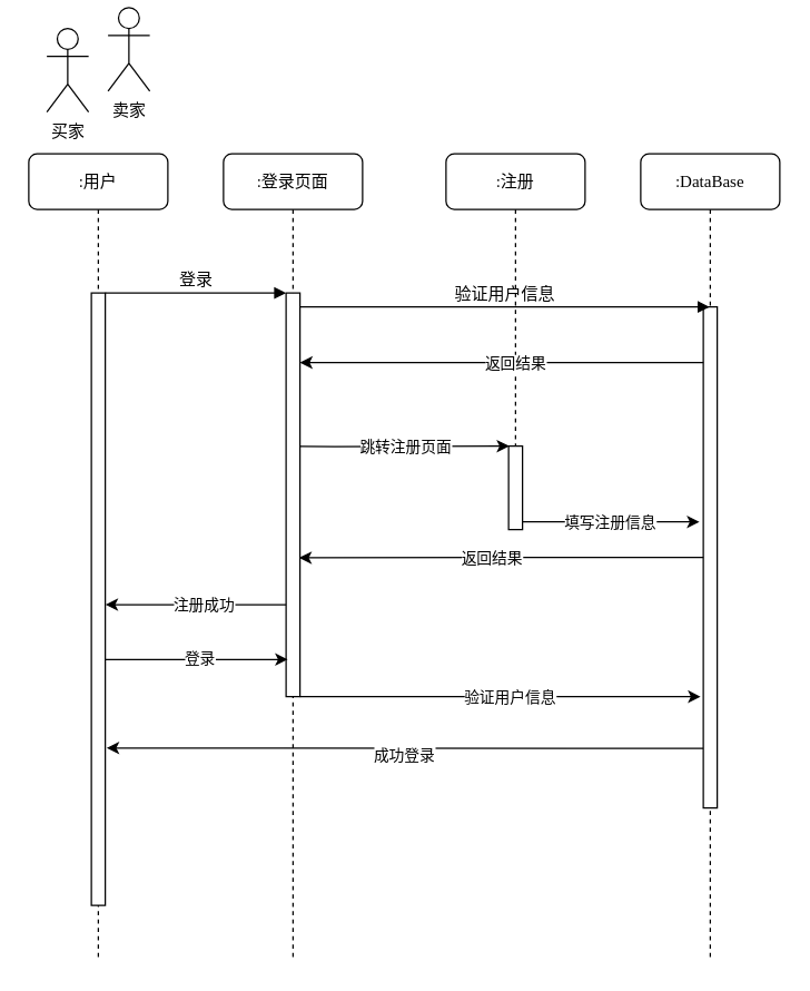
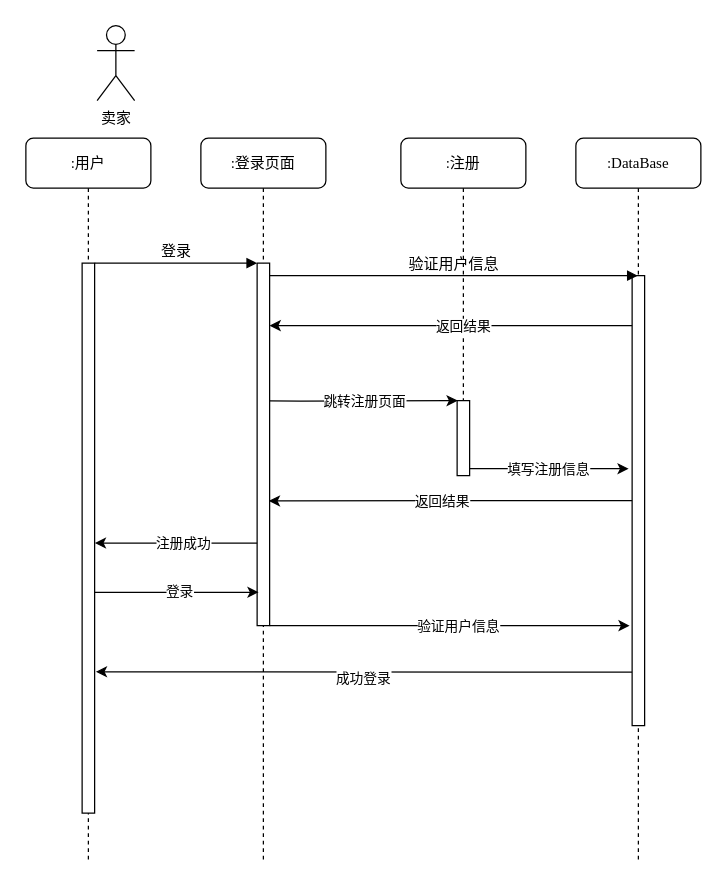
  <mxCell id="0" />
  <mxCell id="1" parent="0" />
  <mxCell id="2" value=":登录页面" style="shape=umlLifeline;perimeter=lifelinePerimeter;whiteSpace=wrap;html=1;container=1;collapsible=0;recursiveResize=0;outlineConnect=0;rounded=1;shadow=0;comic=0;labelBackgroundColor=none;strokeWidth=1;fontFamily=Verdana;fontSize=12;align=center;" vertex="1" parent="1"><mxGeometry x="160" y="110" width="100" height="580" as="geometry" /></mxCell>
  <mxCell id="3" value="" style="html=1;points=[];perimeter=orthogonalPerimeter;rounded=0;shadow=0;comic=0;labelBackgroundColor=none;strokeWidth=1;fontFamily=Verdana;fontSize=12;align=center;" vertex="1" parent="2"><mxGeometry x="45" y="100" width="10" height="290" as="geometry" /></mxCell>
  <mxCell id="4" value=":注册" style="shape=umlLifeline;perimeter=lifelinePerimeter;whiteSpace=wrap;html=1;container=1;collapsible=0;recursiveResize=0;outlineConnect=0;rounded=1;shadow=0;comic=0;labelBackgroundColor=none;strokeWidth=1;fontFamily=Verdana;fontSize=12;align=center;" vertex="1" parent="1"><mxGeometry x="320" y="110" width="100" height="270" as="geometry" /></mxCell>
  <mxCell id="5" value="" style="html=1;points=[];perimeter=orthogonalPerimeter;rounded=0;shadow=0;comic=0;labelBackgroundColor=none;strokeWidth=1;fontFamily=Verdana;fontSize=12;align=center;" vertex="1" parent="4"><mxGeometry x="45" y="210" width="10" height="60" as="geometry" /></mxCell>
  <mxCell id="6" value=":DataBase" style="shape=umlLifeline;perimeter=lifelinePerimeter;whiteSpace=wrap;html=1;container=1;collapsible=0;recursiveResize=0;outlineConnect=0;rounded=1;shadow=0;comic=0;labelBackgroundColor=none;strokeWidth=1;fontFamily=Verdana;fontSize=12;align=center;" vertex="1" parent="1"><mxGeometry x="460" y="110" width="100" height="580" as="geometry" /></mxCell>
  <mxCell id="7" value="" style="html=1;points=[];perimeter=orthogonalPerimeter;rounded=0;shadow=0;comic=0;labelBackgroundColor=none;strokeWidth=1;fontFamily=Verdana;fontSize=12;align=center;" vertex="1" parent="6"><mxGeometry x="45" y="110" width="10" height="360" as="geometry" /></mxCell>
  <mxCell id="8" value=":用户" style="shape=umlLifeline;perimeter=lifelinePerimeter;whiteSpace=wrap;html=1;container=1;collapsible=0;recursiveResize=0;outlineConnect=0;rounded=1;shadow=0;comic=0;labelBackgroundColor=none;strokeWidth=1;fontFamily=Verdana;fontSize=12;align=center;" vertex="1" parent="1"><mxGeometry x="20" y="110" width="100" height="580" as="geometry" /></mxCell>
  <mxCell id="9" value="" style="html=1;points=[];perimeter=orthogonalPerimeter;rounded=0;shadow=0;comic=0;labelBackgroundColor=none;strokeWidth=1;fontFamily=Verdana;fontSize=12;align=center;" vertex="1" parent="8"><mxGeometry x="45" y="100" width="10" height="440" as="geometry" /></mxCell>
  <mxCell id="10" style="edgeStyle=orthogonalEdgeStyle;rounded=0;orthogonalLoop=1;jettySize=auto;html=1;" edge="1" parent="1" source="7" target="3"><mxGeometry relative="1" as="geometry"><Array as="points"><mxPoint x="410" y="260" /><mxPoint x="410" y="260" /></Array></mxGeometry></mxCell>
  <mxCell id="11" value="返回结果" style="edgeLabel;html=1;align=center;verticalAlign=middle;resizable=0;points=[];" vertex="1" connectable="0" parent="10"><mxGeometry x="0.19" y="2" relative="1" as="geometry"><mxPoint x="37" y="-2" as="offset" /></mxGeometry></mxCell>
  <mxCell id="12" style="edgeStyle=orthogonalEdgeStyle;rounded=0;orthogonalLoop=1;jettySize=auto;html=1;entryX=0.94;entryY=0.656;entryDx=0;entryDy=0;entryPerimeter=0;" edge="1" parent="1" source="7" target="3"><mxGeometry relative="1" as="geometry"><mxPoint x="218" y="400" as="targetPoint" /></mxGeometry></mxCell>
  <mxCell id="13" value="返回结果" style="edgeLabel;html=1;align=center;verticalAlign=middle;resizable=0;points=[];" vertex="1" connectable="0" parent="12"><mxGeometry x="0.174" relative="1" as="geometry"><mxPoint x="18" as="offset" /></mxGeometry></mxCell>
  <mxCell id="14" value="登录" style="html=1;verticalAlign=bottom;endArrow=block;entryX=0;entryY=0;labelBackgroundColor=none;fontFamily=Verdana;fontSize=12;edgeStyle=elbowEdgeStyle;elbow=vertical;" edge="1" parent="1" source="9" target="3"><mxGeometry relative="1" as="geometry"><mxPoint x="140" y="220" as="sourcePoint" /></mxGeometry></mxCell>
  <mxCell id="15" value="验证用户信息" style="html=1;verticalAlign=bottom;endArrow=block;labelBackgroundColor=none;fontFamily=Verdana;fontSize=12;edgeStyle=elbowEdgeStyle;elbow=vertical;" edge="1" parent="1" source="3" target="6"><mxGeometry relative="1" as="geometry"><mxPoint x="290" y="230" as="sourcePoint" /><Array as="points"><mxPoint x="430" y="220" /></Array></mxGeometry></mxCell>
  <mxCell id="16" style="edgeStyle=orthogonalEdgeStyle;rounded=0;orthogonalLoop=1;jettySize=auto;html=1;entryX=0.046;entryY=0.043;entryDx=0;entryDy=0;entryPerimeter=0;" edge="1" parent="1"><mxGeometry relative="1" as="geometry"><mxPoint x="215" y="320.27" as="sourcePoint" /><mxPoint x="365.46" y="320" as="targetPoint" /><Array as="points"><mxPoint x="240" y="320.27" /><mxPoint x="240" y="320.27" /></Array></mxGeometry></mxCell>
  <mxCell id="17" value="跳转注册页面" style="edgeLabel;html=1;align=center;verticalAlign=middle;resizable=0;points=[];" vertex="1" connectable="0" parent="16"><mxGeometry x="-0.219" y="-1" relative="1" as="geometry"><mxPoint x="16" y="-1" as="offset" /></mxGeometry></mxCell>
  <mxCell id="18" style="edgeStyle=orthogonalEdgeStyle;rounded=0;orthogonalLoop=1;jettySize=auto;html=1;entryX=-0.278;entryY=0.429;entryDx=0;entryDy=0;entryPerimeter=0;" edge="1" parent="1" source="5" target="7"><mxGeometry relative="1" as="geometry"><mxPoint x="510" y="375" as="targetPoint" /><Array as="points"><mxPoint x="440" y="374" /></Array></mxGeometry></mxCell>
  <mxCell id="19" value="填写注册信息" style="edgeLabel;html=1;align=center;verticalAlign=middle;resizable=0;points=[];" vertex="1" connectable="0" parent="18"><mxGeometry x="-0.289" y="1" relative="1" as="geometry"><mxPoint x="17" y="1" as="offset" /></mxGeometry></mxCell>
  <mxCell id="20" style="edgeStyle=orthogonalEdgeStyle;rounded=0;orthogonalLoop=1;jettySize=auto;html=1;entryX=0.116;entryY=0.908;entryDx=0;entryDy=0;entryPerimeter=0;" edge="1" parent="1" source="9" target="3"><mxGeometry relative="1" as="geometry"><Array as="points"><mxPoint x="140" y="473" /></Array></mxGeometry></mxCell>
  <mxCell id="21" value="登录" style="edgeLabel;html=1;align=center;verticalAlign=middle;resizable=0;points=[];" vertex="1" connectable="0" parent="20"><mxGeometry x="-0.151" y="-1" relative="1" as="geometry"><mxPoint x="11" y="-2" as="offset" /></mxGeometry></mxCell>
  <mxCell id="22" style="edgeStyle=orthogonalEdgeStyle;rounded=0;orthogonalLoop=1;jettySize=auto;html=1;" edge="1" parent="1" source="3"><mxGeometry relative="1" as="geometry"><mxPoint x="503" y="500" as="targetPoint" /><Array as="points"><mxPoint x="503" y="500" /></Array></mxGeometry></mxCell>
  <mxCell id="23" value="验证用户信息" style="edgeLabel;html=1;align=center;verticalAlign=middle;resizable=0;points=[];" vertex="1" connectable="0" parent="22"><mxGeometry x="-0.111" y="2" relative="1" as="geometry"><mxPoint x="22" y="2" as="offset" /></mxGeometry></mxCell>
  <mxCell id="24" value="" style="endArrow=classic;html=1;rounded=0;entryX=1.1;entryY=0.743;entryDx=0;entryDy=0;entryPerimeter=0;exitX=-0.011;exitY=0.881;exitDx=0;exitDy=0;exitPerimeter=0;" edge="1" parent="1" source="7" target="9"><mxGeometry width="50" height="50" relative="1" as="geometry"><mxPoint x="500" y="537" as="sourcePoint" /><mxPoint x="350" y="620" as="targetPoint" /></mxGeometry></mxCell>
  <mxCell id="25" value="成功登录" style="edgeLabel;html=1;align=center;verticalAlign=middle;resizable=0;points=[];" vertex="1" connectable="0" parent="24"><mxGeometry x="-0.104" y="4" relative="1" as="geometry"><mxPoint x="-23" as="offset" /></mxGeometry></mxCell>
  <mxCell id="26" style="edgeStyle=orthogonalEdgeStyle;rounded=0;orthogonalLoop=1;jettySize=auto;html=1;entryX=1.019;entryY=0.509;entryDx=0;entryDy=0;entryPerimeter=0;" edge="1" parent="1" source="3" target="9"><mxGeometry relative="1" as="geometry"><Array as="points"><mxPoint x="75" y="433" /></Array></mxGeometry></mxCell>
  <mxCell id="27" value="注册成功" style="edgeLabel;html=1;align=center;verticalAlign=middle;resizable=0;points=[];" vertex="1" connectable="0" parent="26"><mxGeometry x="-0.072" relative="1" as="geometry"><mxPoint as="offset" /></mxGeometry></mxCell>
- <mxCell id="28" value="买家" style="shape=umlActor;verticalLabelPosition=bottom;verticalAlign=top;html=1;outlineConnect=0;" vertex="1" parent="1"><mxGeometry x="33" y="20" width="30" height="60" as="geometry" /></mxCell>
- <mxCell id="29" value="卖家" style="shape=umlActor;verticalLabelPosition=bottom;verticalAlign=top;html=1;outlineConnect=0;" vertex="1" parent="1"><mxGeometry x="77" y="5" width="30" height="60" as="geometry" /></mxCell>
+ <mxCell id="29" value="卖家" style="shape=umlActor;verticalLabelPosition=bottom;verticalAlign=top;html=1;outlineConnect=0;" vertex="1" parent="1"><mxGeometry x="77" y="20" width="30" height="60" as="geometry" /></mxCell>
